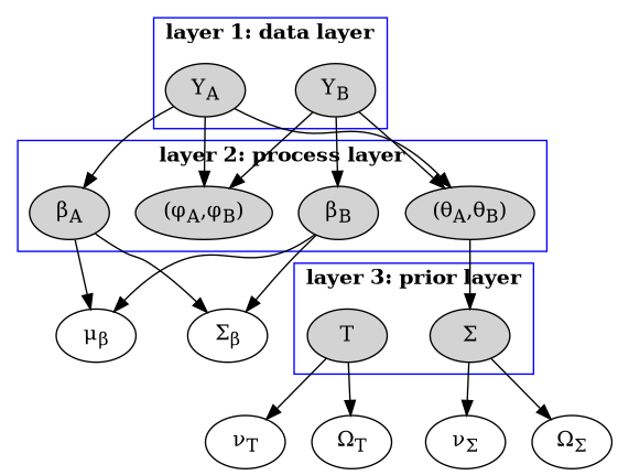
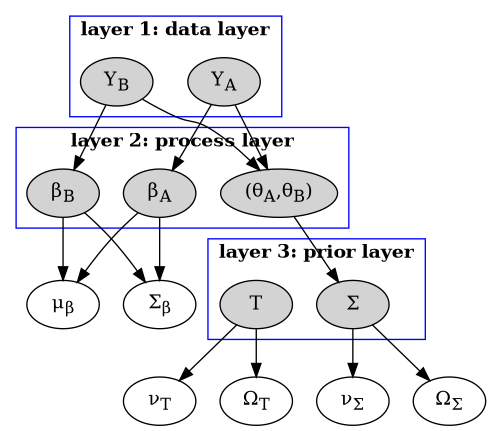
  digraph {
    node [style=filled]
    n1 [label=<&beta;<sub>A</sub>>]
    n2 [label=<&beta;<sub>B</sub>>]
-   n3 [label=<&#40;&phi;<sub>A</sub>,&phi;<sub>B</sub>&#41;>]
    n4 [label=<&#40;&theta;<sub>A</sub>,&theta;<sub>B</sub>&#41;>]
    n5 [label=<Y<sub>A</sub>>]
    n6 [label=<Y<sub>B</sub>>]
    n7 [label=<T>]
    n8 [label=<&Sigma;>]
    n9 [label=<&mu;<sub>&beta;</sub>> style=""]
    n10 [label=<&Sigma;<sub>&beta;</sub>> style=""]
    n11 [label=<&nu;<sub>T</sub>> style=""]
    n12 [label=<&Omega;<sub>T</sub>> style=""]
    n13 [label=<&nu;<sub>&Sigma;</sub>> style=""]
    n14 [label=<&Omega;<sub>&Sigma;</sub>> style=""]
    subgraph cluster_1 {
      color=blue
      label=<<b>layer 2: process layer</b>>
      n1
      n2
-     n3
      n4
    }
    subgraph cluster_2 {
      color=blue
      label=<<b>layer 1: data layer</b>>
      n5
      n6
    }
    subgraph cluster_3 {
      color=blue
      label=<<b>layer 3: prior layer</b>>
      n7
      n8
    }
    n1 -> n9
    n1 -> n10
    n2 -> n9
    n2 -> n10
    n4 -> n8
    n5 -> n1
-   n5 -> n3
    n5 -> n4
    n6 -> n2
-   n6 -> n3
    n6 -> n4
    n7 -> n11
    n7 -> n12
    n8 -> n13
    n8 -> n14
  }
